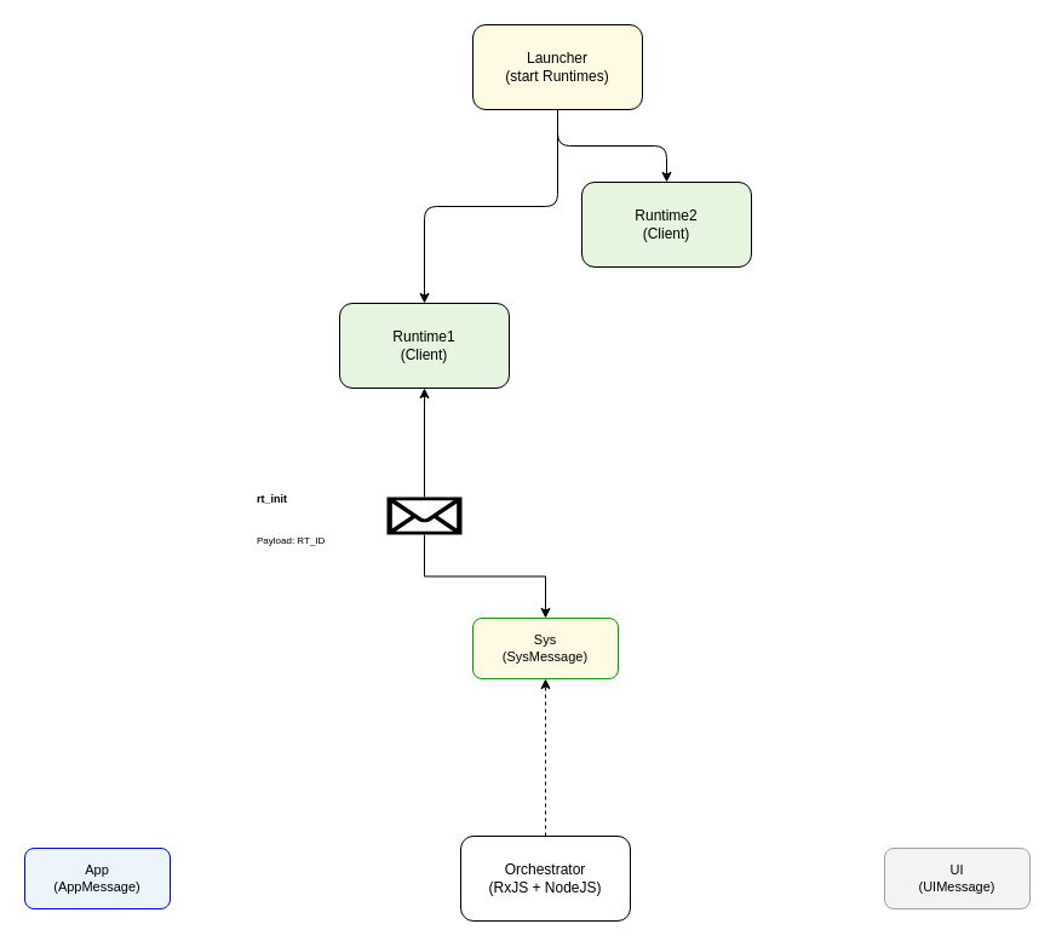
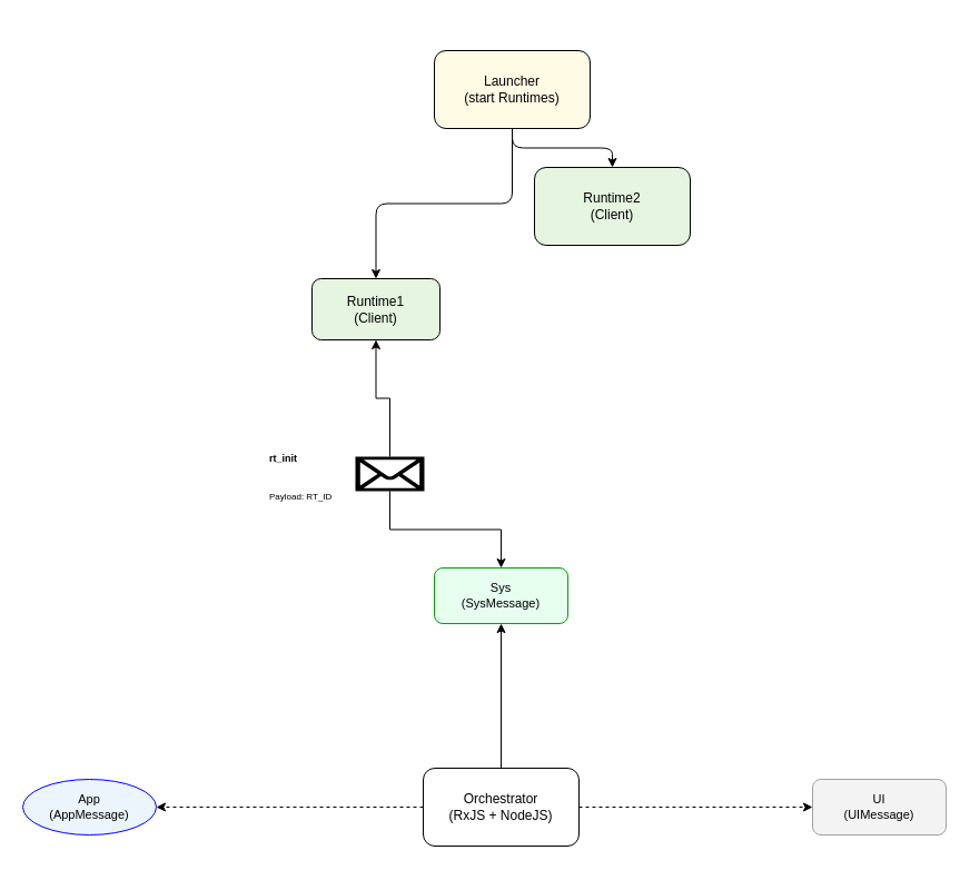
  <mxCell id="0" />
  <mxCell id="1" parent="0" />
  <mxCell id="2" value="Orchestrator&lt;br&gt;(RxJS + NodeJS)" style="rounded=1;whiteSpace=wrap;html=1;fontSize=12;fontColor=#000000;strokeColor=#000000;fillColor=#FFFFFF;" vertex="1" parent="1"><mxGeometry x="380" y="690" width="140" height="70" as="geometry" /></mxCell>
- <mxCell id="3" value="App&lt;br&gt;(AppMessage)" style="rounded=1;whiteSpace=wrap;html=1;fontSize=11;fontColor=#000000;strokeColor=#0000FF;fillColor=#EBF5FB;" vertex="1" parent="1"><mxGeometry x="20" y="700" width="120" height="50" as="geometry" /></mxCell>
- <mxCell id="4" value="Sys&lt;br&gt;(SysMessage)" style="rounded=1;whiteSpace=wrap;html=1;fontSize=11;fontColor=#000000;strokeColor=#00A200;fillColor=#fffae3;" vertex="1" parent="1"><mxGeometry x="390" y="510" width="120" height="50" as="geometry" /></mxCell>
+ <mxCell id="3" value="App&lt;br&gt;(AppMessage)" style="ellipse;whiteSpace=wrap;html=1;fontSize=11;fontColor=#000000;strokeColor=#0000FF;fillColor=#EBF5FB;" vertex="1" parent="1"><mxGeometry x="20" y="700" width="120" height="50" as="geometry" /></mxCell>
+ <mxCell id="4" value="Sys&lt;br&gt;(SysMessage)" style="rounded=1;whiteSpace=wrap;html=1;fontSize=11;fontColor=#000000;strokeColor=#00A200;fillColor=#E6FFEF;" vertex="1" parent="1"><mxGeometry x="390" y="510" width="120" height="50" as="geometry" /></mxCell>
  <mxCell id="5" value="UI&lt;br&gt;(UIMessage)" style="rounded=1;whiteSpace=wrap;html=1;fontSize=11;fontColor=#000000;strokeColor=#A2A2A2;fillColor=#F3F3F3;" vertex="1" parent="1"><mxGeometry x="730" y="700" width="120" height="50" as="geometry" /></mxCell>
- <mxCell id="6" value="Launcher&lt;br&gt;(start Runtimes)" style="rounded=1;whiteSpace=wrap;html=1;fontSize=12;fontColor=#000000;strokeColor=#000000;fillColor=#FFFAE3;" vertex="1" parent="1"><mxGeometry x="390" y="20" width="140" height="70" as="geometry" /></mxCell>
- <mxCell id="7" value="Runtime1&lt;br&gt;(Client)" style="rounded=1;whiteSpace=wrap;html=1;fontSize=12;fontColor=#000000;strokeColor=#000000;fillColor=#E5F5E0;" vertex="1" parent="1"><mxGeometry x="280" y="250" width="140" height="70" as="geometry" /></mxCell>
+ <mxCell id="6" value="Launcher&lt;br&gt;(start Runtimes)" style="rounded=1;whiteSpace=wrap;html=1;fontSize=12;fontColor=#000000;strokeColor=#000000;fillColor=#FFFAE3;" vertex="1" parent="1"><mxGeometry x="390" y="45" width="140" height="70" as="geometry" /></mxCell>
+ <mxCell id="7" value="Runtime1&lt;br&gt;(Client)" style="rounded=1;whiteSpace=wrap;html=1;fontSize=12;fontColor=#000000;strokeColor=#000000;fillColor=#E5F5E0;" vertex="1" parent="1"><mxGeometry x="280" y="250" width="115" height="55" as="geometry" /></mxCell>
  <mxCell id="8" value="Runtime2&lt;br&gt;(Client)" style="rounded=1;whiteSpace=wrap;html=1;fontSize=12;fontColor=#000000;strokeColor=#000000;fillColor=#E5F5E0;" vertex="1" parent="1"><mxGeometry x="480" y="150" width="140" height="70" as="geometry" /></mxCell>
- <mxCell id="10" style="edgeStyle=orthogonalEdgeStyle;elbow=horizontal;strokeColor=#000000;dashed=1;" edge="1" parent="1" source="2" target="4"><mxGeometry relative="1" as="geometry"><mxPoint x="380" y="760" as="targetPoint" /></mxGeometry></mxCell>
+ <mxCell id="9" style="edgeStyle=orthogonalEdgeStyle;elbow=horizontal;strokeColor=#000000;dashed=1;" edge="1" parent="1" source="2" target="3"><mxGeometry relative="1" as="geometry"><mxPoint x="220" y="760" as="targetPoint" /></mxGeometry></mxCell>
+ <mxCell id="10" style="edgeStyle=orthogonalEdgeStyle;elbow=horizontal;strokeColor=#000000;dashed=0;" edge="1" parent="1" source="2" target="4"><mxGeometry relative="1" as="geometry"><mxPoint x="380" y="760" as="targetPoint" /></mxGeometry></mxCell>
+ <mxCell id="11" style="edgeStyle=orthogonalEdgeStyle;elbow=horizontal;strokeColor=#000000;dashed=1;" edge="1" parent="1" source="2" target="5"><mxGeometry relative="1" as="geometry"><mxPoint x="540" y="760" as="targetPoint" /></mxGeometry></mxCell>
  <mxCell id="12" style="edgeStyle=orthogonalEdgeStyle;elbow=horizontal;strokeColor=#000000;" edge="1" parent="1" source="6" target="7"><mxGeometry relative="1" as="geometry"><mxPoint x="430" y="90" as="targetPoint" /></mxGeometry></mxCell>
  <mxCell id="13" style="edgeStyle=orthogonalEdgeStyle;elbow=horizontal;strokeColor=#000000;" edge="1" parent="1" source="6" target="8"><mxGeometry relative="1" as="geometry"><mxPoint x="530" y="90" as="targetPoint" /></mxGeometry></mxCell>
  <mxCell id="14" style="edgeStyle=orthogonalEdgeStyle;rounded=0;orthogonalLoop=1;jettySize=auto;html=1;exitX=0.5;exitY=1;exitDx=0;exitDy=0;exitPerimeter=0;entryX=0.5;entryY=0;entryDx=0;entryDy=0;" edge="1" parent="1" source="16" target="4"><mxGeometry relative="1" as="geometry" /></mxCell>
  <mxCell id="15" style="edgeStyle=orthogonalEdgeStyle;rounded=0;orthogonalLoop=1;jettySize=auto;html=1;exitX=0.5;exitY=0;exitDx=0;exitDy=0;exitPerimeter=0;entryX=0.5;entryY=1;entryDx=0;entryDy=0;" edge="1" parent="1" source="16" target="7"><mxGeometry relative="1" as="geometry" /></mxCell>
  <mxCell id="16" value="" style="shape=mxgraph.signs.tech.mail;html=1;pointerEvents=1;fillColor=#000000;strokeColor=none;verticalLabelPosition=bottom;verticalAlign=top;align=center;sketch=0;" vertex="1" parent="1"><mxGeometry x="319" y="410" width="62" height="31" as="geometry" /></mxCell>
- <mxCell id="17" value="&lt;h1 style=&quot;margin-top: 0px;&quot;&gt;&lt;font style=&quot;font-size: 9px;&quot;&gt;rt_init&lt;/font&gt;&lt;/h1&gt;&lt;p&gt;&lt;font style=&quot;font-size: 8px;&quot;&gt;Payload: RT_ID&lt;/font&gt;&lt;/p&gt;" style="text;html=1;whiteSpace=wrap;overflow=hidden;rounded=0;" vertex="1" parent="1"><mxGeometry x="210" y="385.5" width="79" height="80" as="geometry" /></mxCell>
+ <mxCell id="17" value="&lt;h1 style=&quot;margin-top: 0px;&quot;&gt;&lt;font style=&quot;font-size: 9px;&quot;&gt;rt_init&lt;/font&gt;&lt;/h1&gt;&lt;p&gt;&lt;font style=&quot;font-size: 8px;&quot;&gt;Payload: RT_ID&lt;/font&gt;&lt;/p&gt;" style="text;html=1;whiteSpace=wrap;overflow=hidden;rounded=0;" vertex="1" parent="1"><mxGeometry x="240" y="385.5" width="79" height="80" as="geometry" /></mxCell>
